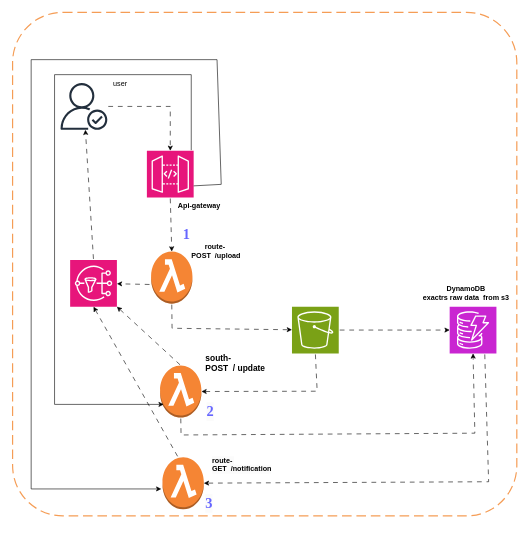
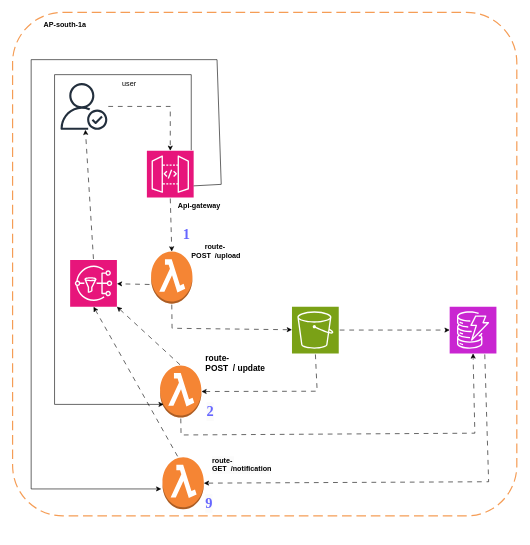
  <mxCell id="0" />
  <mxCell id="1" parent="0" />
  <mxCell id="2" value="" style="outlineConnect=0;dashed=0;verticalLabelPosition=bottom;verticalAlign=top;align=center;html=1;shape=mxgraph.aws3.lambda_function;fillColor=#F58534;gradientColor=none;" vertex="1" parent="1"><mxGeometry x="251" y="419" width="69" height="87" as="geometry" /></mxCell>
  <mxCell id="3" value="" style="sketch=0;outlineConnect=0;fontColor=#232F3E;gradientColor=none;fillColor=#232F3D;strokeColor=none;dashed=0;verticalLabelPosition=bottom;verticalAlign=top;align=center;html=1;fontSize=12;fontStyle=0;aspect=fixed;pointerEvents=1;shape=mxgraph.aws4.authenticated_user;" vertex="1" parent="1"><mxGeometry x="100" y="138" width="78" height="78" as="geometry" /></mxCell>
  <mxCell id="4" value="" style="sketch=0;points=[[0,0,0],[0.25,0,0],[0.5,0,0],[0.75,0,0],[1,0,0],[0,1,0],[0.25,1,0],[0.5,1,0],[0.75,1,0],[1,1,0],[0,0.25,0],[0,0.5,0],[0,0.75,0],[1,0.25,0],[1,0.5,0],[1,0.75,0]];outlineConnect=0;fontColor=#232F3E;fillColor=#7AA116;strokeColor=#ffffff;dashed=0;verticalLabelPosition=bottom;verticalAlign=top;align=center;html=1;fontSize=12;fontStyle=0;aspect=fixed;shape=mxgraph.aws4.resourceIcon;resIcon=mxgraph.aws4.s3;" vertex="1" parent="1"><mxGeometry x="486" y="511" width="78" height="78" as="geometry" /></mxCell>
  <mxCell id="5" value="" style="sketch=0;points=[[0,0,0],[0.25,0,0],[0.5,0,0],[0.75,0,0],[1,0,0],[0,1,0],[0.25,1,0],[0.5,1,0],[0.75,1,0],[1,1,0],[0,0.25,0],[0,0.5,0],[0,0.75,0],[1,0.25,0],[1,0.5,0],[1,0.75,0]];outlineConnect=0;fontColor=#232F3E;fillColor=#C925D1;strokeColor=#ffffff;dashed=0;verticalLabelPosition=bottom;verticalAlign=top;align=center;html=1;fontSize=12;fontStyle=0;aspect=fixed;shape=mxgraph.aws4.resourceIcon;resIcon=mxgraph.aws4.dynamodb;" vertex="1" parent="1"><mxGeometry x="749" y="511" width="78" height="78" as="geometry" /></mxCell>
  <mxCell id="6" value="" style="sketch=0;points=[[0,0,0],[0.25,0,0],[0.5,0,0],[0.75,0,0],[1,0,0],[0,1,0],[0.25,1,0],[0.5,1,0],[0.75,1,0],[1,1,0],[0,0.25,0],[0,0.5,0],[0,0.75,0],[1,0.25,0],[1,0.5,0],[1,0.75,0]];outlineConnect=0;fontColor=#232F3E;fillColor=#E7157B;strokeColor=#ffffff;dashed=0;verticalLabelPosition=bottom;verticalAlign=top;align=center;html=1;fontSize=12;fontStyle=0;aspect=fixed;shape=mxgraph.aws4.resourceIcon;resIcon=mxgraph.aws4.api_gateway;" vertex="1" parent="1"><mxGeometry x="244" y="251" width="78" height="78" as="geometry" /></mxCell>
  <mxCell id="7" value="" style="sketch=0;points=[[0,0,0],[0.25,0,0],[0.5,0,0],[0.75,0,0],[1,0,0],[0,1,0],[0.25,1,0],[0.5,1,0],[0.75,1,0],[1,1,0],[0,0.25,0],[0,0.5,0],[0,0.75,0],[1,0.25,0],[1,0.5,0],[1,0.75,0]];outlineConnect=0;fontColor=#232F3E;fillColor=#E7157B;strokeColor=#ffffff;dashed=0;verticalLabelPosition=bottom;verticalAlign=top;align=center;html=1;fontSize=12;fontStyle=0;aspect=fixed;shape=mxgraph.aws4.resourceIcon;resIcon=mxgraph.aws4.sns;" vertex="1" parent="1"><mxGeometry x="116" y="433" width="78" height="78" as="geometry" /></mxCell>
  <mxCell id="8" value="" style="endArrow=classic;html=1;rounded=0;entryX=0.5;entryY=0;entryDx=0;entryDy=0;entryPerimeter=0;flowAnimation=1;" edge="1" parent="1" source="3" target="6"><mxGeometry width="50" height="50" relative="1" as="geometry"><mxPoint x="256" y="168" as="sourcePoint" /><mxPoint x="135" y="269" as="targetPoint" /><Array as="points"><mxPoint x="283" y="177" /></Array></mxGeometry></mxCell>
  <mxCell id="9" value="" style="endArrow=classic;html=1;rounded=0;exitX=0.5;exitY=1;exitDx=0;exitDy=0;exitPerimeter=0;entryX=0.5;entryY=0;entryDx=0;entryDy=0;entryPerimeter=0;flowAnimation=1;" edge="1" parent="1" source="6" target="2"><mxGeometry width="50" height="50" relative="1" as="geometry"><mxPoint x="129.5" y="379" as="sourcePoint" /><mxPoint x="254" y="437" as="targetPoint" /><Array as="points" /></mxGeometry></mxCell>
  <mxCell id="10" value="" style="endArrow=classic;html=1;rounded=0;exitX=0.5;exitY=1;exitDx=0;exitDy=0;exitPerimeter=0;flowAnimation=1;" edge="1" parent="1" source="2" target="4"><mxGeometry width="50" height="50" relative="1" as="geometry"><mxPoint x="369" y="438" as="sourcePoint" /><mxPoint x="370" y="541" as="targetPoint" /><Array as="points"><mxPoint x="286" y="547" /></Array></mxGeometry></mxCell>
  <mxCell id="11" value="" style="endArrow=classic;html=1;rounded=0;exitX=1;exitY=0.5;exitDx=0;exitDy=0;exitPerimeter=0;entryX=0;entryY=0.5;entryDx=0;entryDy=0;entryPerimeter=0;strokeColor=default;flowAnimation=1;" edge="1" parent="1" source="4" target="5"><mxGeometry width="50" height="50" relative="1" as="geometry"><mxPoint x="636" y="457" as="sourcePoint" /><mxPoint x="782" y="540" as="targetPoint" /><Array as="points" /></mxGeometry></mxCell>
- <mxCell id="12" value="user&amp;nbsp;&lt;div&gt;&lt;br&gt;&lt;/div&gt;" style="text;html=1;align=center;verticalAlign=middle;resizable=0;points=[];autosize=1;strokeColor=none;fillColor=none;" vertex="1" parent="1"><mxGeometry x="178" y="126" width="45" height="41" as="geometry" /></mxCell>
+ <mxCell id="12" value="user&amp;nbsp;&lt;div&gt;&lt;br&gt;&lt;/div&gt;" style="text;html=1;align=center;verticalAlign=middle;resizable=0;points=[];autosize=1;strokeColor=none;fillColor=none;" vertex="1" parent="1"><mxGeometry x="193" y="126" width="45" height="41" as="geometry" /></mxCell>
  <mxCell id="13" value="&lt;b&gt;Api-gateway&lt;/b&gt;&lt;div&gt;&lt;br&gt;&lt;/div&gt;" style="text;html=1;align=center;verticalAlign=middle;resizable=0;points=[];autosize=1;strokeColor=none;fillColor=none;" vertex="1" parent="1"><mxGeometry x="286" y="329" width="89" height="41" as="geometry" /></mxCell>
  <mxCell id="14" value="" style="outlineConnect=0;dashed=0;verticalLabelPosition=bottom;verticalAlign=top;align=center;html=1;shape=mxgraph.aws3.lambda_function;fillColor=#F58534;gradientColor=none;" vertex="1" parent="1"><mxGeometry x="266" y="609" width="69" height="87" as="geometry" /></mxCell>
  <mxCell id="15" value="" style="endArrow=classic;html=1;rounded=0;exitX=0.5;exitY=1;exitDx=0;exitDy=0;exitPerimeter=0;entryX=1;entryY=0.5;entryDx=0;entryDy=0;entryPerimeter=0;flowAnimation=1;" edge="1" parent="1" source="4" target="14"><mxGeometry width="50" height="50" relative="1" as="geometry"><mxPoint x="419" y="659" as="sourcePoint" /><mxPoint x="469" y="609" as="targetPoint" /><Array as="points"><mxPoint x="528" y="652" /></Array></mxGeometry></mxCell>
  <mxCell id="16" value="" style="endArrow=classic;html=1;rounded=0;exitX=0.5;exitY=1;exitDx=0;exitDy=0;exitPerimeter=0;entryX=0.5;entryY=1;entryDx=0;entryDy=0;entryPerimeter=0;flowAnimation=1;" edge="1" parent="1" source="14" target="5"><mxGeometry width="50" height="50" relative="1" as="geometry"><mxPoint x="317" y="756" as="sourcePoint" /><mxPoint x="829" y="720" as="targetPoint" /><Array as="points"><mxPoint x="301" y="725" /><mxPoint x="791" y="722" /></Array></mxGeometry></mxCell>
  <mxCell id="17" value="" style="outlineConnect=0;dashed=0;verticalLabelPosition=bottom;verticalAlign=top;align=center;html=1;shape=mxgraph.aws3.lambda_function;fillColor=#F58534;gradientColor=none;" vertex="1" parent="1"><mxGeometry x="270" y="762" width="69" height="87" as="geometry" /></mxCell>
  <mxCell id="18" value="" style="endArrow=classic;html=1;rounded=0;exitX=0.75;exitY=1;exitDx=0;exitDy=0;exitPerimeter=0;flowAnimation=1;" edge="1" parent="1" source="5" target="17"><mxGeometry width="50" height="50" relative="1" as="geometry"><mxPoint x="507" y="831" as="sourcePoint" /><mxPoint x="718" y="817" as="targetPoint" /><Array as="points"><mxPoint x="814" y="803" /></Array></mxGeometry></mxCell>
  <mxCell id="19" value="" style="endArrow=classic;html=1;rounded=0;exitX=0.5;exitY=0;exitDx=0;exitDy=0;exitPerimeter=0;flowAnimation=1;" edge="1" parent="1" source="7" target="3"><mxGeometry width="50" height="50" relative="1" as="geometry"><mxPoint x="56.505" y="346" as="sourcePoint" /><mxPoint x="53.995" y="745" as="targetPoint" /></mxGeometry></mxCell>
  <mxCell id="20" value="" style="endArrow=classic;html=1;rounded=0;flowAnimation=1;" edge="1" parent="1" target="7"><mxGeometry width="50" height="50" relative="1" as="geometry"><mxPoint x="250" y="474" as="sourcePoint" /><mxPoint x="225.5" y="516" as="targetPoint" /></mxGeometry></mxCell>
  <mxCell id="21" value="&lt;b&gt;route-&amp;nbsp;&lt;/b&gt;&lt;div&gt;&lt;b&gt;POST&amp;nbsp; /upload&lt;/b&gt;&lt;/div&gt;" style="text;html=1;align=center;verticalAlign=middle;resizable=0;points=[];autosize=1;strokeColor=none;fillColor=none;" vertex="1" parent="1"><mxGeometry x="309" y="398" width="100" height="41" as="geometry" /></mxCell>
- <mxCell id="22" value="&lt;span style=&quot;forced-color-adjust: none; color: rgb(0, 0, 0); font-family: Helvetica; font-style: normal; font-variant-ligatures: normal; font-variant-caps: normal; letter-spacing: normal; orphans: 2; text-align: center; text-indent: 0px; text-transform: none; widows: 2; word-spacing: 0px; -webkit-text-stroke-width: 0px; white-space: nowrap; text-decoration-thickness: initial; text-decoration-style: initial; text-decoration-color: initial; background-color: light-dark(#ffffff, var(--ge-dark-color, #121212));&quot;&gt;&lt;b style=&quot;&quot;&gt;&lt;font style=&quot;font-size: 14px;&quot;&gt;south-&amp;nbsp;&lt;/font&gt;&lt;/b&gt;&lt;/span&gt;&lt;div style=&quot;forced-color-adjust: none; color: rgb(0, 0, 0); font-family: Helvetica; font-style: normal; font-variant-ligatures: normal; font-variant-caps: normal; letter-spacing: normal; orphans: 2; text-align: center; text-indent: 0px; text-transform: none; widows: 2; word-spacing: 0px; -webkit-text-stroke-width: 0px; white-space: nowrap; text-decoration-thickness: initial; text-decoration-style: initial; text-decoration-color: initial;&quot;&gt;&lt;span style=&quot;forced-color-adjust: none; background-color: light-dark(#ffffff, var(--ge-dark-color, #121212));&quot;&gt;&lt;b style=&quot;&quot;&gt;&lt;font style=&quot;font-size: 14px;&quot;&gt;POST&amp;nbsp; / update&lt;/font&gt;&lt;/b&gt;&lt;/span&gt;&lt;/div&gt;" style="text;whiteSpace=wrap;html=1;" vertex="1" parent="1"><mxGeometry x="339.614" y="582.307" width="110" height="51" as="geometry" /></mxCell>
+ <mxCell id="22" value="&lt;span style=&quot;forced-color-adjust: none; color: rgb(0, 0, 0); font-family: Helvetica; font-style: normal; font-variant-ligatures: normal; font-variant-caps: normal; letter-spacing: normal; orphans: 2; text-align: center; text-indent: 0px; text-transform: none; widows: 2; word-spacing: 0px; -webkit-text-stroke-width: 0px; white-space: nowrap; text-decoration-thickness: initial; text-decoration-style: initial; text-decoration-color: initial; background-color: light-dark(#ffffff, var(--ge-dark-color, #121212));&quot;&gt;&lt;b style=&quot;&quot;&gt;&lt;font style=&quot;font-size: 14px;&quot;&gt;route-&amp;nbsp;&lt;/font&gt;&lt;/b&gt;&lt;/span&gt;&lt;div style=&quot;forced-color-adjust: none; color: rgb(0, 0, 0); font-family: Helvetica; font-style: normal; font-variant-ligatures: normal; font-variant-caps: normal; letter-spacing: normal; orphans: 2; text-align: center; text-indent: 0px; text-transform: none; widows: 2; word-spacing: 0px; -webkit-text-stroke-width: 0px; white-space: nowrap; text-decoration-thickness: initial; text-decoration-style: initial; text-decoration-color: initial;&quot;&gt;&lt;span style=&quot;forced-color-adjust: none; background-color: light-dark(#ffffff, var(--ge-dark-color, #121212));&quot;&gt;&lt;b style=&quot;&quot;&gt;&lt;font style=&quot;font-size: 14px;&quot;&gt;POST&amp;nbsp; / update&lt;/font&gt;&lt;/b&gt;&lt;/span&gt;&lt;/div&gt;" style="text;whiteSpace=wrap;html=1;" vertex="1" parent="1"><mxGeometry x="339.614" y="582.307" width="110" height="51" as="geometry" /></mxCell>
  <mxCell id="23" value="&lt;b style=&quot;forced-color-adjust: none; color: rgb(0, 0, 0); font-family: Helvetica; font-size: 12px; font-style: normal; font-variant-ligatures: normal; font-variant-caps: normal; letter-spacing: normal; orphans: 2; text-align: center; text-indent: 0px; text-transform: none; widows: 2; word-spacing: 0px; -webkit-text-stroke-width: 0px; white-space: nowrap; background-color: rgb(251, 251, 251); text-decoration-thickness: initial; text-decoration-style: initial; text-decoration-color: initial;&quot;&gt;route-&amp;nbsp;&lt;/b&gt;&lt;div style=&quot;forced-color-adjust: none; color: rgb(0, 0, 0); font-family: Helvetica; font-size: 12px; font-style: normal; font-variant-ligatures: normal; font-variant-caps: normal; font-weight: 400; letter-spacing: normal; orphans: 2; text-align: center; text-indent: 0px; text-transform: none; widows: 2; word-spacing: 0px; -webkit-text-stroke-width: 0px; white-space: nowrap; background-color: rgb(251, 251, 251); text-decoration-thickness: initial; text-decoration-style: initial; text-decoration-color: initial;&quot;&gt;&lt;b style=&quot;forced-color-adjust: none;&quot;&gt;GET&amp;nbsp; /notification&lt;/b&gt;&lt;/div&gt;" style="text;whiteSpace=wrap;html=1;" vertex="1" parent="1"><mxGeometry x="350.999" y="754.002" width="110" height="51" as="geometry" /></mxCell>
- <mxCell id="24" value="&lt;b&gt;DynamoDB&lt;/b&gt;&lt;div&gt;&lt;b&gt;exactrs raw data&amp;nbsp; from s3&lt;/b&gt;&lt;/div&gt;" style="text;html=1;align=center;verticalAlign=middle;resizable=0;points=[];autosize=1;strokeColor=none;fillColor=none;" vertex="1" parent="1"><mxGeometry x="695" y="467" width="162" height="41" as="geometry" /></mxCell>
  <mxCell id="25" value="" style="endArrow=classic;html=1;rounded=0;flowAnimation=0;exitX=1;exitY=0.75;exitDx=0;exitDy=0;exitPerimeter=0;strokeColor=default;" edge="1" parent="1" source="6"><mxGeometry width="50" height="50" relative="1" as="geometry"><mxPoint x="334" y="304" as="sourcePoint" /><mxPoint x="268" y="815" as="targetPoint" /><Array as="points"><mxPoint x="368" y="307" /><mxPoint x="361" y="99" /><mxPoint x="51" y="99" /><mxPoint x="51" y="815" /></Array></mxGeometry></mxCell>
  <mxCell id="26" value="" style="endArrow=classic;html=1;rounded=0;flowAnimation=0;" edge="1" parent="1"><mxGeometry width="50" height="50" relative="1" as="geometry"><mxPoint x="318" y="250" as="sourcePoint" /><mxPoint x="272" y="674" as="targetPoint" /><Array as="points"><mxPoint x="318" y="124" /><mxPoint x="90" y="124" /><mxPoint x="90" y="674" /></Array></mxGeometry></mxCell>
  <mxCell id="27" value="" style="endArrow=classic;html=1;rounded=0;exitX=0.5;exitY=0;exitDx=0;exitDy=0;exitPerimeter=0;entryX=1;entryY=1;entryDx=0;entryDy=0;entryPerimeter=0;flowAnimation=1;" edge="1" parent="1" source="14" target="7"><mxGeometry width="50" height="50" relative="1" as="geometry"><mxPoint x="163" y="611" as="sourcePoint" /><mxPoint x="213" y="561" as="targetPoint" /></mxGeometry></mxCell>
  <mxCell id="28" value="&lt;h1&gt;&lt;b&gt;&lt;font style=&quot;color: rgb(102, 102, 255); line-height: 31.2px;&quot; face=&quot;Comic Sans MS&quot;&gt;1&lt;/font&gt;&lt;/b&gt;&lt;/h1&gt;" style="text;html=1;align=center;verticalAlign=middle;resizable=0;points=[];autosize=1;strokeColor=none;fillColor=none;" vertex="1" parent="1"><mxGeometry x="293" y="353" width="33" height="76" as="geometry" /></mxCell>
  <mxCell id="29" value="&lt;h1 style=&quot;forced-color-adjust: none; color: rgb(0, 0, 0); font-family: Helvetica; font-style: normal; font-variant-ligatures: normal; font-variant-caps: normal; letter-spacing: normal; orphans: 2; text-align: center; text-indent: 0px; text-transform: none; widows: 2; word-spacing: 0px; -webkit-text-stroke-width: 0px; white-space: nowrap; background-color: rgb(251, 251, 251); text-decoration-thickness: initial; text-decoration-style: initial; text-decoration-color: initial;&quot;&gt;&lt;b style=&quot;forced-color-adjust: none;&quot;&gt;&lt;font face=&quot;Comic Sans MS&quot; style=&quot;forced-color-adjust: none; color: rgb(102, 102, 255); line-height: 31.2px;&quot;&gt;2&lt;/font&gt;&lt;/b&gt;&lt;/h1&gt;" style="text;whiteSpace=wrap;html=1;" vertex="1" parent="1"><mxGeometry x="342.499" y="648.005" width="43" height="86" as="geometry" /></mxCell>
- <mxCell id="30" value="&lt;h1 style=&quot;forced-color-adjust: none; color: rgb(0, 0, 0); font-family: Helvetica; font-style: normal; font-variant-ligatures: normal; font-variant-caps: normal; letter-spacing: normal; orphans: 2; text-indent: 0px; text-transform: none; widows: 2; word-spacing: 0px; -webkit-text-stroke-width: 0px; white-space: nowrap; text-decoration-thickness: initial; text-decoration-style: initial; text-decoration-color: initial; text-align: center; background-color: rgb(251, 251, 251);&quot;&gt;&lt;b style=&quot;forced-color-adjust: none;&quot;&gt;&lt;font face=&quot;Comic Sans MS&quot; style=&quot;forced-color-adjust: none; color: rgb(102, 102, 255); line-height: 31.2px;&quot;&gt;3&lt;/font&gt;&lt;/b&gt;&lt;/h1&gt;" style="text;whiteSpace=wrap;html=1;" vertex="1" parent="1"><mxGeometry x="339.613" y="800.997" width="43" height="86" as="geometry" /></mxCell>
+ <mxCell id="30" value="&lt;h1 style=&quot;forced-color-adjust: none; color: rgb(0, 0, 0); font-family: Helvetica; font-style: normal; font-variant-ligatures: normal; font-variant-caps: normal; letter-spacing: normal; orphans: 2; text-indent: 0px; text-transform: none; widows: 2; word-spacing: 0px; -webkit-text-stroke-width: 0px; white-space: nowrap; text-decoration-thickness: initial; text-decoration-style: initial; text-decoration-color: initial; text-align: center; background-color: rgb(251, 251, 251);&quot;&gt;&lt;b style=&quot;forced-color-adjust: none;&quot;&gt;&lt;font face=&quot;Comic Sans MS&quot; style=&quot;forced-color-adjust: none; color: rgb(102, 102, 255); line-height: 31.2px;&quot;&gt;9&lt;/font&gt;&lt;/b&gt;&lt;/h1&gt;" style="text;whiteSpace=wrap;html=1;" vertex="1" parent="1"><mxGeometry x="339.613" y="800.997" width="43" height="86" as="geometry" /></mxCell>
  <mxCell id="31" value="" style="endArrow=classic;html=1;rounded=0;exitX=0.377;exitY=0;exitDx=0;exitDy=0;exitPerimeter=0;entryX=0.5;entryY=1;entryDx=0;entryDy=0;entryPerimeter=0;flowAnimation=1;" edge="1" parent="1" source="17" target="7"><mxGeometry width="50" height="50" relative="1" as="geometry"><mxPoint x="188" y="776" as="sourcePoint" /><mxPoint x="238" y="726" as="targetPoint" /></mxGeometry></mxCell>
  <mxCell id="32" value="" style="rounded=1;arcSize=10;dashed=1;strokeColor=#F59D56;fillColor=none;gradientColor=none;dashPattern=8 4;strokeWidth=2;" vertex="1" parent="1"><mxGeometry x="20" y="20" width="841" height="840" as="geometry" /></mxCell>
+ <mxCell id="33" value="&lt;b&gt;AP-south-1a&lt;/b&gt;" style="text;html=1;align=center;verticalAlign=middle;resizable=0;points=[];autosize=1;strokeColor=none;fillColor=none;" vertex="1" parent="1"><mxGeometry x="62" y="28" width="89" height="26" as="geometry" /></mxCell>
